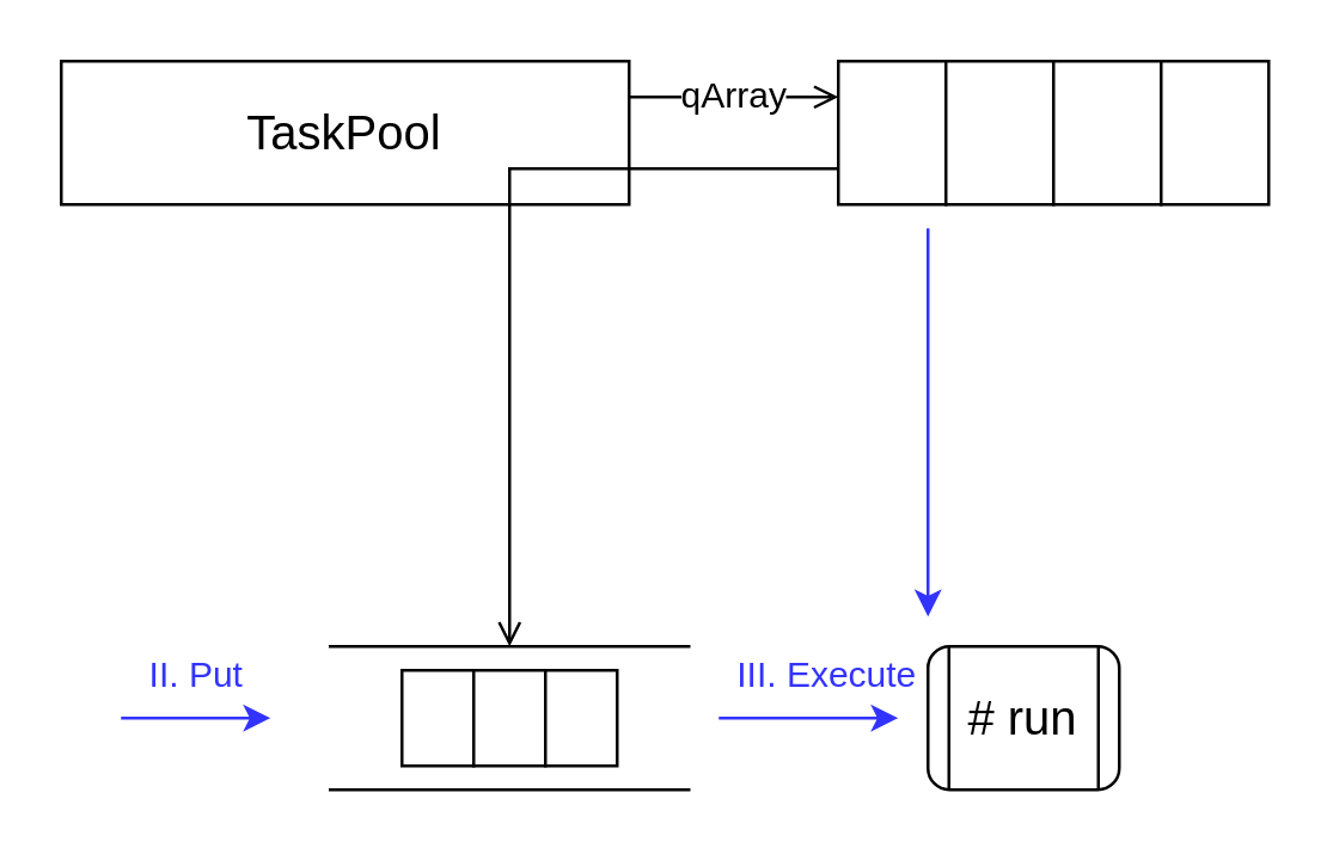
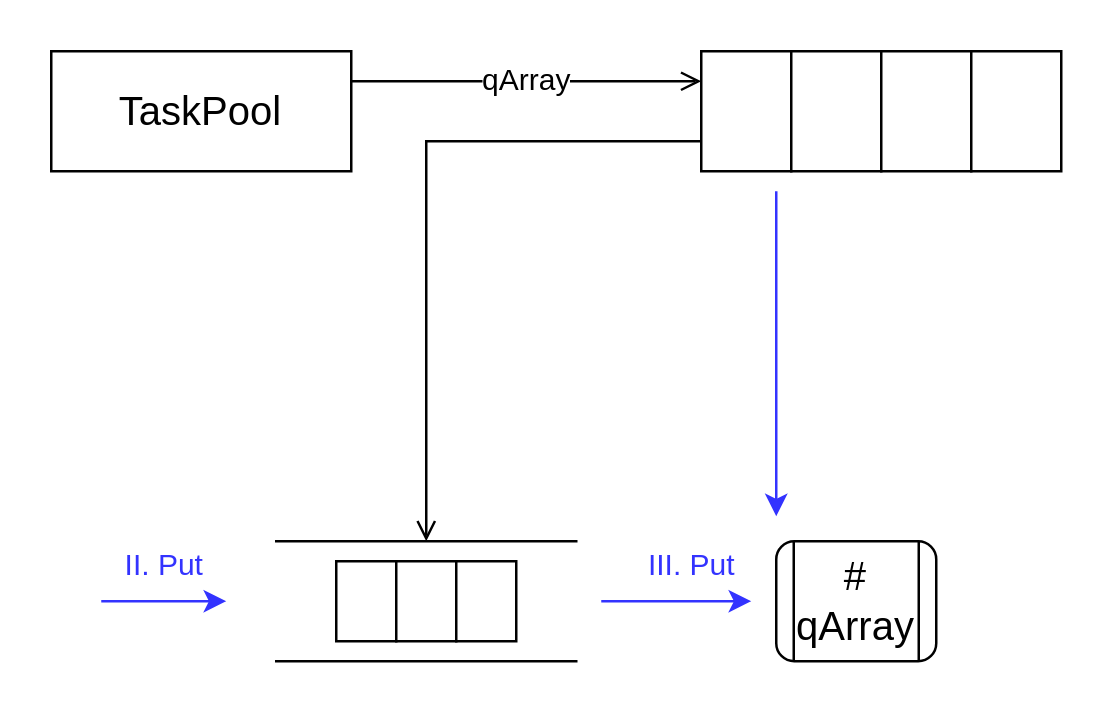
  <mxCell id="0" />
  <mxCell id="1" parent="0" />
  <mxCell id="2" value="qArray" style="edgeStyle=orthogonalEdgeStyle;rounded=0;orthogonalLoop=1;jettySize=auto;html=1;exitX=1;exitY=0.25;exitDx=0;exitDy=0;fontSize=12;endArrow=open;endFill=0;entryX=0;entryY=0.25;entryDx=0;entryDy=0;" parent="1" source="3" target="9" edge="1"><mxGeometry relative="1" as="geometry"><mxPoint x="270" y="44" as="targetPoint" /></mxGeometry></mxCell>
- <mxCell id="3" value="TaskPool" style="rounded=0;whiteSpace=wrap;html=1;fontSize=16;" parent="1" vertex="1"><mxGeometry x="20" y="20" width="190" height="48" as="geometry" /></mxCell>
+ <mxCell id="3" value="TaskPool" style="rounded=0;whiteSpace=wrap;html=1;fontSize=16;" parent="1" vertex="1"><mxGeometry x="20" y="20" width="120" height="48" as="geometry" /></mxCell>
  <mxCell id="4" value="" style="shape=partialRectangle;whiteSpace=wrap;html=1;left=0;right=0;fillColor=none;fontSize=16;" parent="1" vertex="1"><mxGeometry x="110" y="216" width="120" height="48" as="geometry" /></mxCell>
  <mxCell id="5" value="" style="rounded=0;whiteSpace=wrap;html=1;fontSize=16;" parent="1" vertex="1"><mxGeometry x="134" y="224" width="24" height="32" as="geometry" /></mxCell>
  <mxCell id="6" value="" style="rounded=0;whiteSpace=wrap;html=1;fontSize=16;" parent="1" vertex="1"><mxGeometry x="158" y="224" width="24" height="32" as="geometry" /></mxCell>
  <mxCell id="7" value="" style="rounded=0;whiteSpace=wrap;html=1;fontSize=16;" parent="1" vertex="1"><mxGeometry x="182" y="224" width="24" height="32" as="geometry" /></mxCell>
  <mxCell id="8" style="edgeStyle=orthogonalEdgeStyle;rounded=0;orthogonalLoop=1;jettySize=auto;html=1;entryX=0.5;entryY=0;entryDx=0;entryDy=0;endArrow=open;endFill=0;fontSize=12;exitX=0;exitY=0.75;exitDx=0;exitDy=0;" parent="1" source="9" target="4" edge="1"><mxGeometry relative="1" as="geometry"><mxPoint x="270" y="56" as="sourcePoint" /></mxGeometry></mxCell>
  <mxCell id="9" value="" style="rounded=0;whiteSpace=wrap;html=1;fontSize=16;" parent="1" vertex="1"><mxGeometry x="280" y="20" width="36" height="48" as="geometry" /></mxCell>
  <mxCell id="10" value="" style="rounded=0;whiteSpace=wrap;html=1;fontSize=16;" parent="1" vertex="1"><mxGeometry x="316" y="20" width="36" height="48" as="geometry" /></mxCell>
  <mxCell id="11" value="" style="rounded=0;whiteSpace=wrap;html=1;fontSize=16;" parent="1" vertex="1"><mxGeometry x="352" y="20" width="36" height="48" as="geometry" /></mxCell>
  <mxCell id="12" value="" style="rounded=0;whiteSpace=wrap;html=1;fontSize=16;" parent="1" vertex="1"><mxGeometry x="388" y="20" width="36" height="48" as="geometry" /></mxCell>
  <mxCell id="13" value="" style="endArrow=classic;html=1;fontSize=12;edgeStyle=orthogonalEdgeStyle;strokeColor=#3333FF;" parent="1" edge="1"><mxGeometry width="50" height="50" relative="1" as="geometry"><mxPoint x="40" y="240" as="sourcePoint" /><mxPoint x="90" y="240" as="targetPoint" /></mxGeometry></mxCell>
- <mxCell id="14" value="# run" style="shape=process;whiteSpace=wrap;html=1;backgroundOutline=1;rounded=1;fontSize=16;" parent="1" vertex="1"><mxGeometry x="310" y="216" width="64" height="48" as="geometry" /></mxCell>
+ <mxCell id="14" value="# qArray" style="shape=process;whiteSpace=wrap;html=1;backgroundOutline=1;rounded=1;fontSize=16;" parent="1" vertex="1"><mxGeometry x="310" y="216" width="64" height="48" as="geometry" /></mxCell>
  <mxCell id="15" value="" style="endArrow=classic;html=1;fontSize=12;edgeStyle=orthogonalEdgeStyle;strokeColor=#3333FF;" parent="1" edge="1"><mxGeometry width="50" height="50" relative="1" as="geometry"><mxPoint x="310" y="76" as="sourcePoint" /><mxPoint x="310" y="206" as="targetPoint" /></mxGeometry></mxCell>
  <mxCell id="16" value="" style="endArrow=classic;html=1;fontSize=12;edgeStyle=orthogonalEdgeStyle;strokeColor=#3333FF;" parent="1" edge="1"><mxGeometry width="50" height="50" relative="1" as="geometry"><mxPoint x="240" y="240" as="sourcePoint" /><mxPoint x="300" y="240" as="targetPoint" /></mxGeometry></mxCell>
  <mxCell id="17" value="II. Put" style="text;html=1;align=center;verticalAlign=middle;resizable=0;points=[];autosize=1;fontSize=12;fontColor=#3333FF;" parent="1" vertex="1"><mxGeometry x="40" y="216" width="50" height="20" as="geometry" /></mxCell>
- <mxCell id="18" value="III. Execute" style="text;html=1;align=center;verticalAlign=middle;resizable=0;points=[];autosize=1;fontSize=12;fontColor=#3333FF;" parent="1" vertex="1"><mxGeometry x="236" y="216" width="80" height="20" as="geometry" /></mxCell>
+ <mxCell id="18" value="III. Put" style="text;html=1;align=center;verticalAlign=middle;resizable=0;points=[];autosize=1;fontSize=12;fontColor=#3333FF;" parent="1" vertex="1"><mxGeometry x="236" y="216" width="80" height="20" as="geometry" /></mxCell>
